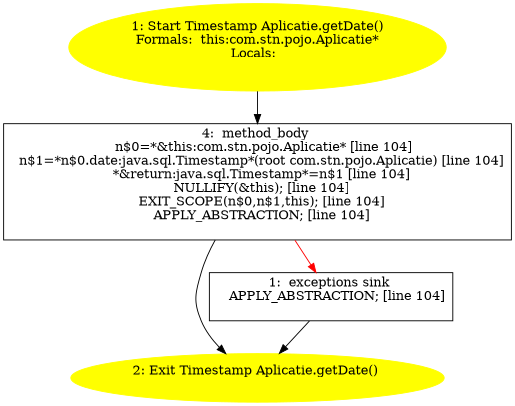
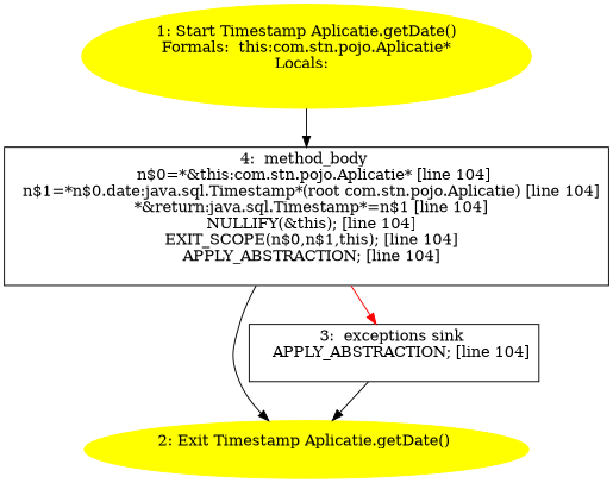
  digraph {
    n1 [color=yellow label="1: Start Timestamp Aplicatie.getDate()\nFormals:  this:com.stn.pojo.Aplicatie*\nLocals:  \n  " style=filled]
    n2 [label="4:  method_body \n   n$0=*&this:com.stn.pojo.Aplicatie* [line 104]\n  n$1=*n$0.date:java.sql.Timestamp*(root com.stn.pojo.Aplicatie) [line 104]\n  *&return:java.sql.Timestamp*=n$1 [line 104]\n  NULLIFY(&this); [line 104]\n  EXIT_SCOPE(n$0,n$1,this); [line 104]\n  APPLY_ABSTRACTION; [line 104]\n " shape=box]
    n3 [color=yellow label="2: Exit Timestamp Aplicatie.getDate() \n  " style=filled]
-   n4 [label="1:  exceptions sink \n   APPLY_ABSTRACTION; [line 104]\n " shape=box]
+   n4 [label="3:  exceptions sink \n   APPLY_ABSTRACTION; [line 104]\n " shape=box]
    n1 -> n2
    n2 -> n3
    n2 -> n4 [color=red]
    n4 -> n3
  }
